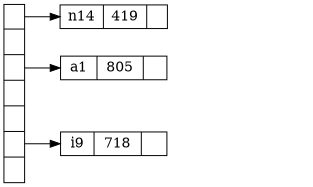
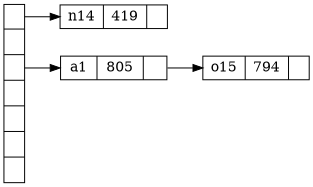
  digraph {
    nodesep=.05
    rankdir=LR
    node [shape=record]
    edge [headport=n]
    n1 [height=2.5 label="<f0> |<f1> |<f2> |<f3> |<f4> |<f5> |<f6>" width=.1]
    n2 [height=.1 label="{<n> n14 | 419 |<p> }" width=1.5]
    n3 [height=.1 label="{<n> a1 | 805 |<p> }" width=1.5]
-   n4 [height=.1 label="{<n> i9 | 718 |<p> }" width=1.5]
+   n5 [height=.1 label="{<n> o15 | 794 |<p> }" width=1.5]
    n1 -> n2 [tailport=f0]
    n1 -> n3 [tailport=f2]
-   n1 -> n4 [tailport=f5]
+   n3 -> n5 [tailport=p]
  }
